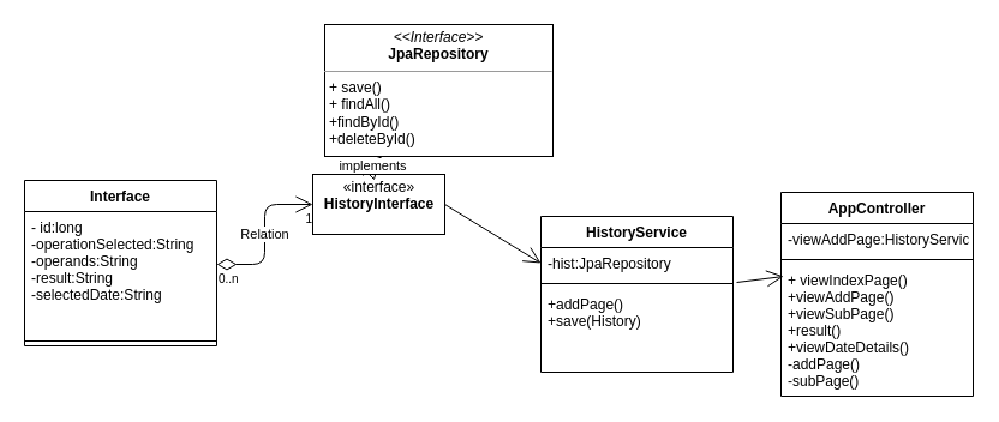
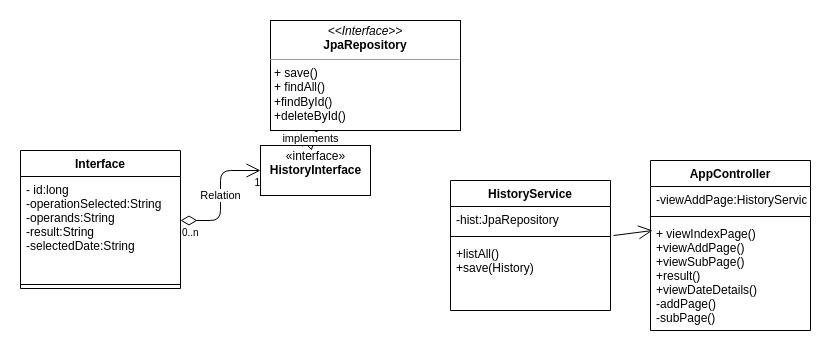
  <mxCell id="0" />
  <mxCell id="1" parent="0" />
  <mxCell id="2" value="Interface" style="swimlane;fontStyle=1;align=center;verticalAlign=top;childLayout=stackLayout;horizontal=1;startSize=26;horizontalStack=0;resizeParent=1;resizeParentMax=0;resizeLast=0;collapsible=1;marginBottom=0;" vertex="1" parent="1"><mxGeometry x="20" y="150" width="160" height="138" as="geometry" /></mxCell>
  <mxCell id="3" value="- id:long&#10;-operationSelected:String&#10;-operands:String&#10;-result:String&#10;-selectedDate:String&#10;" style="text;strokeColor=none;fillColor=none;align=left;verticalAlign=top;spacingLeft=4;spacingRight=4;overflow=hidden;rotatable=0;points=[[0,0.5],[1,0.5]];portConstraint=eastwest;" vertex="1" parent="2"><mxGeometry y="26" width="160" height="104" as="geometry" /></mxCell>
  <mxCell id="4" value="" style="line;strokeWidth=1;fillColor=none;align=left;verticalAlign=middle;spacingTop=-1;spacingLeft=3;spacingRight=3;rotatable=0;labelPosition=right;points=[];portConstraint=eastwest;" vertex="1" parent="2"><mxGeometry y="130" width="160" height="8" as="geometry" /></mxCell>
  <mxCell id="5" value="«interface»&lt;br&gt;&lt;b&gt;HistoryInterface&lt;br&gt;&lt;br&gt;&lt;/b&gt;" style="html=1;" vertex="1" parent="1"><mxGeometry x="260" y="145" width="110" height="50" as="geometry" /></mxCell>
  <mxCell id="6" value="&lt;p style=&quot;margin: 0px ; margin-top: 4px ; text-align: center&quot;&gt;&lt;i&gt;&amp;lt;&amp;lt;Interface&amp;gt;&amp;gt;&lt;/i&gt;&lt;br&gt;&lt;b&gt;JpaRepository&lt;/b&gt;&lt;br&gt;&lt;/p&gt;&lt;hr size=&quot;1&quot;&gt;&lt;p style=&quot;margin: 0px ; margin-left: 4px&quot;&gt;&lt;span&gt;+ save()&lt;/span&gt;&lt;/p&gt;&lt;p style=&quot;margin: 0px ; margin-left: 4px&quot;&gt;+ findAll()&lt;/p&gt;&lt;p style=&quot;margin: 0px ; margin-left: 4px&quot;&gt;+findById()&lt;/p&gt;&lt;p style=&quot;margin: 0px ; margin-left: 4px&quot;&gt;+deleteById()&lt;/p&gt;" style="verticalAlign=top;align=left;overflow=fill;fontSize=12;fontFamily=Helvetica;html=1;" vertex="1" parent="1"><mxGeometry x="270" width="190" height="110" as="geometry" y="20" /></mxCell>
  <mxCell id="7" value="HistoryService" style="swimlane;fontStyle=1;align=center;verticalAlign=top;childLayout=stackLayout;horizontal=1;startSize=26;horizontalStack=0;resizeParent=1;resizeParentMax=0;resizeLast=0;collapsible=1;marginBottom=0;" vertex="1" parent="1"><mxGeometry x="450" y="180" width="160" height="130" as="geometry" /></mxCell>
  <mxCell id="8" value="-hist:JpaRepository" style="text;strokeColor=none;fillColor=none;align=left;verticalAlign=top;spacingLeft=4;spacingRight=4;overflow=hidden;rotatable=0;points=[[0,0.5],[1,0.5]];portConstraint=eastwest;" vertex="1" parent="7"><mxGeometry y="26" width="160" height="26" as="geometry" /></mxCell>
  <mxCell id="9" value="" style="line;strokeWidth=1;fillColor=none;align=left;verticalAlign=middle;spacingTop=-1;spacingLeft=3;spacingRight=3;rotatable=0;labelPosition=right;points=[];portConstraint=eastwest;" vertex="1" parent="7"><mxGeometry y="52" width="160" height="8" as="geometry" /></mxCell>
- <mxCell id="10" value="+addPage()&#10;+save(History)&#10;" style="text;strokeColor=none;fillColor=none;align=left;verticalAlign=top;spacingLeft=4;spacingRight=4;overflow=hidden;rotatable=0;points=[[0,0.5],[1,0.5]];portConstraint=eastwest;" vertex="1" parent="7"><mxGeometry y="60" width="160" height="70" as="geometry" /></mxCell>
+ <mxCell id="10" value="+listAll()&#10;+save(History)&#10;" style="text;strokeColor=none;fillColor=none;align=left;verticalAlign=top;spacingLeft=4;spacingRight=4;overflow=hidden;rotatable=0;points=[[0,0.5],[1,0.5]];portConstraint=eastwest;" vertex="1" parent="7"><mxGeometry y="60" width="160" height="70" as="geometry" /></mxCell>
  <mxCell id="11" value="Relation" style="endArrow=open;html=1;endSize=12;startArrow=diamondThin;startSize=14;startFill=0;edgeStyle=orthogonalEdgeStyle;entryX=0;entryY=0.5;entryDx=0;entryDy=0;exitX=1;exitY=0.423;exitDx=0;exitDy=0;exitPerimeter=0;" edge="1" parent="1" source="3" target="5"><mxGeometry relative="1" as="geometry"><mxPoint x="320" y="240" as="sourcePoint" /><mxPoint x="480" y="240" as="targetPoint" /><Array as="points" /></mxGeometry></mxCell>
  <mxCell id="12" value="0..n" style="resizable=0;html=1;align=left;verticalAlign=top;labelBackgroundColor=#ffffff;fontSize=10;" connectable="0" vertex="1" parent="11"><mxGeometry x="-1" relative="1" as="geometry" /></mxCell>
  <mxCell id="13" value="1" style="resizable=0;html=1;align=right;verticalAlign=top;labelBackgroundColor=#ffffff;fontSize=10;" connectable="0" vertex="1" parent="11"><mxGeometry x="1" relative="1" as="geometry" /></mxCell>
  <mxCell id="14" value="implements" style="endArrow=block;endSize=16;endFill=0;html=1;exitX=0.382;exitY=0.02;exitDx=0;exitDy=0;exitPerimeter=0;entryX=0.25;entryY=1;entryDx=0;entryDy=0;" edge="1" parent="1" source="5" target="6"><mxGeometry width="160" relative="1" as="geometry"><mxPoint x="320" y="240" as="sourcePoint" /><mxPoint x="480" y="240" as="targetPoint" /></mxGeometry></mxCell>
- <mxCell id="15" value="" style="endArrow=open;endFill=1;endSize=12;html=1;exitX=1;exitY=0.5;exitDx=0;exitDy=0;entryX=0;entryY=0.5;entryDx=0;entryDy=0;" edge="1" parent="1" source="5" target="8"><mxGeometry width="160" relative="1" as="geometry"><mxPoint x="320" y="240" as="sourcePoint" /><mxPoint x="480" y="240" as="targetPoint" /></mxGeometry></mxCell>
  <mxCell id="16" value="" style="endArrow=open;endFill=1;endSize=12;html=1;exitX=1.019;exitY=-0.071;exitDx=0;exitDy=0;exitPerimeter=0;entryX=0.013;entryY=0.091;entryDx=0;entryDy=0;entryPerimeter=0;" edge="1" parent="1" source="10" target="20"><mxGeometry width="160" relative="1" as="geometry"><mxPoint x="320" y="240" as="sourcePoint" /><mxPoint x="480" y="240" as="targetPoint" /></mxGeometry></mxCell>
  <mxCell id="17" value="AppController" style="swimlane;fontStyle=1;align=center;verticalAlign=top;childLayout=stackLayout;horizontal=1;startSize=26;horizontalStack=0;resizeParent=1;resizeParentMax=0;resizeLast=0;collapsible=1;marginBottom=0;" vertex="1" parent="1"><mxGeometry x="650" y="160" width="160" height="170" as="geometry" /></mxCell>
  <mxCell id="18" value="-viewAddPage:HistoryService" style="text;strokeColor=none;fillColor=none;align=left;verticalAlign=top;spacingLeft=4;spacingRight=4;overflow=hidden;rotatable=0;points=[[0,0.5],[1,0.5]];portConstraint=eastwest;" vertex="1" parent="17"><mxGeometry y="26" width="160" height="26" as="geometry" /></mxCell>
  <mxCell id="19" value="" style="line;strokeWidth=1;fillColor=none;align=left;verticalAlign=middle;spacingTop=-1;spacingLeft=3;spacingRight=3;rotatable=0;labelPosition=right;points=[];portConstraint=eastwest;" vertex="1" parent="17"><mxGeometry y="52" width="160" height="8" as="geometry" /></mxCell>
  <mxCell id="20" value="+ viewIndexPage()&#10;+viewAddPage()&#10;+viewSubPage()&#10;+result()&#10;+viewDateDetails()&#10;-addPage()&#10;-subPage()" style="text;strokeColor=none;fillColor=none;align=left;verticalAlign=top;spacingLeft=4;spacingRight=4;overflow=hidden;rotatable=0;points=[[0,0.5],[1,0.5]];portConstraint=eastwest;" vertex="1" parent="17"><mxGeometry y="60" width="160" height="110" as="geometry" /></mxCell>
